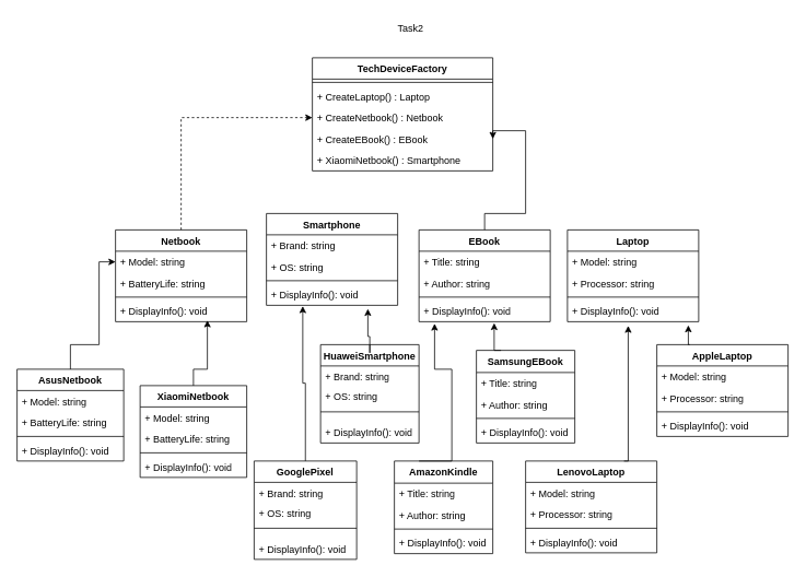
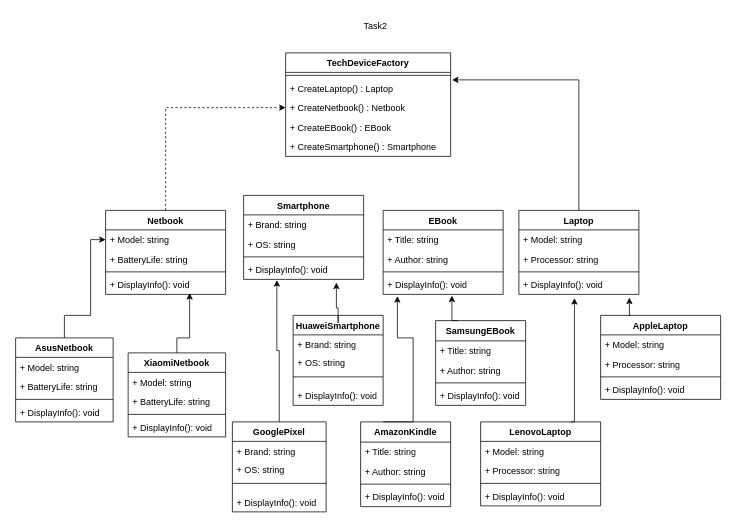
  <mxCell id="0" />
  <mxCell id="1" parent="0" />
  <mxCell id="2" value="Task2" style="text;html=1;align=center;verticalAlign=middle;whiteSpace=wrap;rounded=0;" vertex="1" parent="1"><mxGeometry x="470" y="20" width="60" height="30" as="geometry" /></mxCell>
  <mxCell id="3" value="TechDeviceFactory" style="swimlane;fontStyle=1;align=center;verticalAlign=top;childLayout=stackLayout;horizontal=1;startSize=26;horizontalStack=0;resizeParent=1;resizeParentMax=0;resizeLast=0;collapsible=1;marginBottom=0;whiteSpace=wrap;html=1;" vertex="1" parent="1"><mxGeometry x="380" y="70" width="220" height="138" as="geometry"><mxRectangle x="130" y="80" width="150" height="30" as="alternateBounds" /></mxGeometry></mxCell>
  <mxCell id="4" value="" style="line;strokeWidth=1;fillColor=none;align=left;verticalAlign=middle;spacingTop=-1;spacingLeft=3;spacingRight=3;rotatable=0;labelPosition=right;points=[];portConstraint=eastwest;strokeColor=inherit;" vertex="1" parent="3"><mxGeometry y="26" width="220" height="8" as="geometry" /></mxCell>
  <mxCell id="5" value="+ CreateLaptop() : Laptop" style="text;strokeColor=none;fillColor=none;align=left;verticalAlign=top;spacingLeft=4;spacingRight=4;overflow=hidden;rotatable=0;points=[[0,0.5],[1,0.5]];portConstraint=eastwest;whiteSpace=wrap;html=1;" vertex="1" parent="3"><mxGeometry y="34" width="220" height="26" as="geometry" /></mxCell>
  <mxCell id="6" value="+ CreateNetbook() : Netbook" style="text;strokeColor=none;fillColor=none;align=left;verticalAlign=top;spacingLeft=4;spacingRight=4;overflow=hidden;rotatable=0;points=[[0,0.5],[1,0.5]];portConstraint=eastwest;whiteSpace=wrap;html=1;" vertex="1" parent="3"><mxGeometry y="60" width="220" height="26" as="geometry" /></mxCell>
  <mxCell id="7" value="+ CreateEBook() : EBook&lt;div&gt;&lt;br/&gt;&lt;/div&gt;" style="text;strokeColor=none;fillColor=none;align=left;verticalAlign=top;spacingLeft=4;spacingRight=4;overflow=hidden;rotatable=0;points=[[0,0.5],[1,0.5]];portConstraint=eastwest;whiteSpace=wrap;html=1;" vertex="1" parent="3"><mxGeometry y="86" width="220" height="26" as="geometry" /></mxCell>
- <mxCell id="8" value="+ XiaomiNetbook() : Smartphone&lt;div&gt;&lt;br&gt;&lt;/div&gt;" style="text;strokeColor=none;fillColor=none;align=left;verticalAlign=top;spacingLeft=4;spacingRight=4;overflow=hidden;rotatable=0;points=[[0,0.5],[1,0.5]];portConstraint=eastwest;whiteSpace=wrap;html=1;" vertex="1" parent="3"><mxGeometry y="112" width="220" height="26" as="geometry" /></mxCell>
+ <mxCell id="8" value="+ CreateSmartphone() : Smartphone&lt;div&gt;&lt;br&gt;&lt;/div&gt;" style="text;strokeColor=none;fillColor=none;align=left;verticalAlign=top;spacingLeft=4;spacingRight=4;overflow=hidden;rotatable=0;points=[[0,0.5],[1,0.5]];portConstraint=eastwest;whiteSpace=wrap;html=1;" vertex="1" parent="3"><mxGeometry y="112" width="220" height="26" as="geometry" /></mxCell>
+ <mxCell id="9" style="edgeStyle=orthogonalEdgeStyle;rounded=0;orthogonalLoop=1;jettySize=auto;html=1;exitX=0.5;exitY=0;exitDx=0;exitDy=0;entryX=1.009;entryY=0.077;entryDx=0;entryDy=0;entryPerimeter=0;" edge="1" parent="1" source="10" target="5"><mxGeometry relative="1" as="geometry" /></mxCell>
  <mxCell id="10" value="Laptop" style="swimlane;fontStyle=1;align=center;verticalAlign=top;childLayout=stackLayout;horizontal=1;startSize=26;horizontalStack=0;resizeParent=1;resizeParentMax=0;resizeLast=0;collapsible=1;marginBottom=0;whiteSpace=wrap;html=1;" vertex="1" parent="1"><mxGeometry x="691" y="280" width="160" height="112" as="geometry" /></mxCell>
  <mxCell id="11" value="+ Model: string" style="text;strokeColor=none;fillColor=none;align=left;verticalAlign=top;spacingLeft=4;spacingRight=4;overflow=hidden;rotatable=0;points=[[0,0.5],[1,0.5]];portConstraint=eastwest;whiteSpace=wrap;html=1;" vertex="1" parent="10"><mxGeometry y="26" width="160" height="26" as="geometry" /></mxCell>
  <mxCell id="12" value="+ Processor: string" style="text;strokeColor=none;fillColor=none;align=left;verticalAlign=top;spacingLeft=4;spacingRight=4;overflow=hidden;rotatable=0;points=[[0,0.5],[1,0.5]];portConstraint=eastwest;whiteSpace=wrap;html=1;" vertex="1" parent="10"><mxGeometry y="52" width="160" height="26" as="geometry" /></mxCell>
  <mxCell id="13" value="" style="line;strokeWidth=1;fillColor=none;align=left;verticalAlign=middle;spacingTop=-1;spacingLeft=3;spacingRight=3;rotatable=0;labelPosition=right;points=[];portConstraint=eastwest;strokeColor=inherit;" vertex="1" parent="10"><mxGeometry y="78" width="160" height="8" as="geometry" /></mxCell>
  <mxCell id="14" value="+ DisplayInfo(): void" style="text;strokeColor=none;fillColor=none;align=left;verticalAlign=top;spacingLeft=4;spacingRight=4;overflow=hidden;rotatable=0;points=[[0,0.5],[1,0.5]];portConstraint=eastwest;whiteSpace=wrap;html=1;" vertex="1" parent="10"><mxGeometry y="86" width="160" height="26" as="geometry" /></mxCell>
  <mxCell id="15" value="EBook" style="swimlane;fontStyle=1;align=center;verticalAlign=top;childLayout=stackLayout;horizontal=1;startSize=26;horizontalStack=0;resizeParent=1;resizeParentMax=0;resizeLast=0;collapsible=1;marginBottom=0;whiteSpace=wrap;html=1;" vertex="1" parent="1"><mxGeometry x="510" y="280" width="160" height="112" as="geometry" /></mxCell>
  <mxCell id="16" value="+ Title: string" style="text;strokeColor=none;fillColor=none;align=left;verticalAlign=top;spacingLeft=4;spacingRight=4;overflow=hidden;rotatable=0;points=[[0,0.5],[1,0.5]];portConstraint=eastwest;whiteSpace=wrap;html=1;" vertex="1" parent="15"><mxGeometry y="26" width="160" height="26" as="geometry" /></mxCell>
  <mxCell id="17" value="+ Author: string" style="text;strokeColor=none;fillColor=none;align=left;verticalAlign=top;spacingLeft=4;spacingRight=4;overflow=hidden;rotatable=0;points=[[0,0.5],[1,0.5]];portConstraint=eastwest;whiteSpace=wrap;html=1;" vertex="1" parent="15"><mxGeometry y="52" width="160" height="26" as="geometry" /></mxCell>
  <mxCell id="18" value="" style="line;strokeWidth=1;fillColor=none;align=left;verticalAlign=middle;spacingTop=-1;spacingLeft=3;spacingRight=3;rotatable=0;labelPosition=right;points=[];portConstraint=eastwest;strokeColor=inherit;" vertex="1" parent="15"><mxGeometry y="78" width="160" height="8" as="geometry" /></mxCell>
  <mxCell id="19" value="+ DisplayInfo(): void" style="text;strokeColor=none;fillColor=none;align=left;verticalAlign=top;spacingLeft=4;spacingRight=4;overflow=hidden;rotatable=0;points=[[0,0.5],[1,0.5]];portConstraint=eastwest;whiteSpace=wrap;html=1;" vertex="1" parent="15"><mxGeometry y="86" width="160" height="26" as="geometry" /></mxCell>
  <mxCell id="20" value="Smartphone" style="swimlane;fontStyle=1;align=center;verticalAlign=top;childLayout=stackLayout;horizontal=1;startSize=26;horizontalStack=0;resizeParent=1;resizeParentMax=0;resizeLast=0;collapsible=1;marginBottom=0;whiteSpace=wrap;html=1;" vertex="1" parent="1"><mxGeometry x="324" y="260" width="160" height="112" as="geometry" /></mxCell>
  <mxCell id="21" value="+ Brand: string" style="text;strokeColor=none;fillColor=none;align=left;verticalAlign=top;spacingLeft=4;spacingRight=4;overflow=hidden;rotatable=0;points=[[0,0.5],[1,0.5]];portConstraint=eastwest;whiteSpace=wrap;html=1;" vertex="1" parent="20"><mxGeometry y="26" width="160" height="26" as="geometry" /></mxCell>
  <mxCell id="22" value="+ OS: string" style="text;strokeColor=none;fillColor=none;align=left;verticalAlign=top;spacingLeft=4;spacingRight=4;overflow=hidden;rotatable=0;points=[[0,0.5],[1,0.5]];portConstraint=eastwest;whiteSpace=wrap;html=1;" vertex="1" parent="20"><mxGeometry y="52" width="160" height="26" as="geometry" /></mxCell>
  <mxCell id="23" value="" style="line;strokeWidth=1;fillColor=none;align=left;verticalAlign=middle;spacingTop=-1;spacingLeft=3;spacingRight=3;rotatable=0;labelPosition=right;points=[];portConstraint=eastwest;strokeColor=inherit;" vertex="1" parent="20"><mxGeometry y="78" width="160" height="8" as="geometry" /></mxCell>
  <mxCell id="24" value="+ DisplayInfo(): void" style="text;strokeColor=none;fillColor=none;align=left;verticalAlign=top;spacingLeft=4;spacingRight=4;overflow=hidden;rotatable=0;points=[[0,0.5],[1,0.5]];portConstraint=eastwest;whiteSpace=wrap;html=1;" vertex="1" parent="20"><mxGeometry y="86" width="160" height="26" as="geometry" /></mxCell>
  <mxCell id="25" style="edgeStyle=orthogonalEdgeStyle;rounded=0;orthogonalLoop=1;jettySize=auto;html=1;exitX=0.5;exitY=0;exitDx=0;exitDy=0;entryX=0;entryY=0.5;entryDx=0;entryDy=0;dashed=1;" edge="1" parent="1" source="26" target="6"><mxGeometry relative="1" as="geometry" /></mxCell>
  <mxCell id="26" value="Netbook" style="swimlane;fontStyle=1;align=center;verticalAlign=top;childLayout=stackLayout;horizontal=1;startSize=26;horizontalStack=0;resizeParent=1;resizeParentMax=0;resizeLast=0;collapsible=1;marginBottom=0;whiteSpace=wrap;html=1;" vertex="1" parent="1"><mxGeometry x="140" y="280" width="160" height="112" as="geometry" /></mxCell>
  <mxCell id="27" value="+ Model: string" style="text;strokeColor=none;fillColor=none;align=left;verticalAlign=top;spacingLeft=4;spacingRight=4;overflow=hidden;rotatable=0;points=[[0,0.5],[1,0.5]];portConstraint=eastwest;whiteSpace=wrap;html=1;" vertex="1" parent="26"><mxGeometry y="26" width="160" height="26" as="geometry" /></mxCell>
  <mxCell id="28" value="+ BatteryLife: string" style="text;strokeColor=none;fillColor=none;align=left;verticalAlign=top;spacingLeft=4;spacingRight=4;overflow=hidden;rotatable=0;points=[[0,0.5],[1,0.5]];portConstraint=eastwest;whiteSpace=wrap;html=1;" vertex="1" parent="26"><mxGeometry y="52" width="160" height="26" as="geometry" /></mxCell>
  <mxCell id="29" value="" style="line;strokeWidth=1;fillColor=none;align=left;verticalAlign=middle;spacingTop=-1;spacingLeft=3;spacingRight=3;rotatable=0;labelPosition=right;points=[];portConstraint=eastwest;strokeColor=inherit;" vertex="1" parent="26"><mxGeometry y="78" width="160" height="8" as="geometry" /></mxCell>
  <mxCell id="30" value="+ DisplayInfo(): void" style="text;strokeColor=none;fillColor=none;align=left;verticalAlign=top;spacingLeft=4;spacingRight=4;overflow=hidden;rotatable=0;points=[[0,0.5],[1,0.5]];portConstraint=eastwest;whiteSpace=wrap;html=1;" vertex="1" parent="26"><mxGeometry y="86" width="160" height="26" as="geometry" /></mxCell>
- <mxCell id="31" style="edgeStyle=orthogonalEdgeStyle;rounded=0;orthogonalLoop=1;jettySize=auto;html=1;exitX=0.5;exitY=0;exitDx=0;exitDy=0;entryX=1;entryY=0.5;entryDx=0;entryDy=0;" edge="1" parent="1" source="15" target="7"><mxGeometry relative="1" as="geometry"><Array as="points"><mxPoint x="590" y="260" /><mxPoint x="640" y="260" /><mxPoint x="640" y="159" /></Array></mxGeometry></mxCell>
  <mxCell id="32" style="edgeStyle=orthogonalEdgeStyle;rounded=0;orthogonalLoop=1;jettySize=auto;html=1;exitX=0.5;exitY=0;exitDx=0;exitDy=0;entryX=0;entryY=0.5;entryDx=0;entryDy=0;" edge="1" parent="1" source="33" target="27"><mxGeometry relative="1" as="geometry"><Array as="points"><mxPoint x="120" y="420" /><mxPoint x="120" y="319" /></Array></mxGeometry></mxCell>
  <mxCell id="33" value="AsusNetbook" style="swimlane;fontStyle=1;align=center;verticalAlign=top;childLayout=stackLayout;horizontal=1;startSize=26;horizontalStack=0;resizeParent=1;resizeParentMax=0;resizeLast=0;collapsible=1;marginBottom=0;whiteSpace=wrap;html=1;" vertex="1" parent="1"><mxGeometry y="450" width="130" height="112" as="geometry" x="20" /></mxCell>
  <mxCell id="34" value="+ Model: string" style="text;strokeColor=none;fillColor=none;align=left;verticalAlign=top;spacingLeft=4;spacingRight=4;overflow=hidden;rotatable=0;points=[[0,0.5],[1,0.5]];portConstraint=eastwest;whiteSpace=wrap;html=1;" vertex="1" parent="33"><mxGeometry y="26" width="130" height="26" as="geometry" /></mxCell>
  <mxCell id="35" value="+ BatteryLife: string" style="text;strokeColor=none;fillColor=none;align=left;verticalAlign=top;spacingLeft=4;spacingRight=4;overflow=hidden;rotatable=0;points=[[0,0.5],[1,0.5]];portConstraint=eastwest;whiteSpace=wrap;html=1;" vertex="1" parent="33"><mxGeometry y="52" width="130" height="26" as="geometry" /></mxCell>
  <mxCell id="36" value="" style="line;strokeWidth=1;fillColor=none;align=left;verticalAlign=middle;spacingTop=-1;spacingLeft=3;spacingRight=3;rotatable=0;labelPosition=right;points=[];portConstraint=eastwest;strokeColor=inherit;" vertex="1" parent="33"><mxGeometry y="78" width="130" height="8" as="geometry" /></mxCell>
  <mxCell id="37" value="+ DisplayInfo(): void" style="text;strokeColor=none;fillColor=none;align=left;verticalAlign=top;spacingLeft=4;spacingRight=4;overflow=hidden;rotatable=0;points=[[0,0.5],[1,0.5]];portConstraint=eastwest;whiteSpace=wrap;html=1;" vertex="1" parent="33"><mxGeometry y="86" width="130" height="26" as="geometry" /></mxCell>
  <mxCell id="38" value="XiaomiNetbook" style="swimlane;fontStyle=1;align=center;verticalAlign=top;childLayout=stackLayout;horizontal=1;startSize=26;horizontalStack=0;resizeParent=1;resizeParentMax=0;resizeLast=0;collapsible=1;marginBottom=0;whiteSpace=wrap;html=1;" vertex="1" parent="1"><mxGeometry x="170" y="470" width="130" height="112" as="geometry" /></mxCell>
  <mxCell id="39" value="+ Model: string" style="text;strokeColor=none;fillColor=none;align=left;verticalAlign=top;spacingLeft=4;spacingRight=4;overflow=hidden;rotatable=0;points=[[0,0.5],[1,0.5]];portConstraint=eastwest;whiteSpace=wrap;html=1;" vertex="1" parent="38"><mxGeometry y="26" width="130" height="26" as="geometry" /></mxCell>
  <mxCell id="40" value="+ BatteryLife: string" style="text;strokeColor=none;fillColor=none;align=left;verticalAlign=top;spacingLeft=4;spacingRight=4;overflow=hidden;rotatable=0;points=[[0,0.5],[1,0.5]];portConstraint=eastwest;whiteSpace=wrap;html=1;" vertex="1" parent="38"><mxGeometry y="52" width="130" height="26" as="geometry" /></mxCell>
  <mxCell id="41" value="" style="line;strokeWidth=1;fillColor=none;align=left;verticalAlign=middle;spacingTop=-1;spacingLeft=3;spacingRight=3;rotatable=0;labelPosition=right;points=[];portConstraint=eastwest;strokeColor=inherit;" vertex="1" parent="38"><mxGeometry y="78" width="130" height="8" as="geometry" /></mxCell>
  <mxCell id="42" value="+ DisplayInfo(): void" style="text;strokeColor=none;fillColor=none;align=left;verticalAlign=top;spacingLeft=4;spacingRight=4;overflow=hidden;rotatable=0;points=[[0,0.5],[1,0.5]];portConstraint=eastwest;whiteSpace=wrap;html=1;" vertex="1" parent="38"><mxGeometry y="86" width="130" height="26" as="geometry" /></mxCell>
  <mxCell id="43" style="edgeStyle=orthogonalEdgeStyle;rounded=0;orthogonalLoop=1;jettySize=auto;html=1;exitX=0.5;exitY=0;exitDx=0;exitDy=0;entryX=0.7;entryY=0.936;entryDx=0;entryDy=0;entryPerimeter=0;" edge="1" parent="1" source="38" target="30"><mxGeometry relative="1" as="geometry"><Array as="points"><mxPoint x="235" y="450" /><mxPoint x="252" y="450" /></Array></mxGeometry></mxCell>
  <mxCell id="44" value="HuaweiSmartphone" style="swimlane;fontStyle=1;align=center;verticalAlign=top;childLayout=stackLayout;horizontal=1;startSize=26;horizontalStack=0;resizeParent=1;resizeParentMax=0;resizeLast=0;collapsible=1;marginBottom=0;whiteSpace=wrap;html=1;" vertex="1" parent="1"><mxGeometry x="390" y="420" width="120" height="120" as="geometry" /></mxCell>
  <mxCell id="45" value="+ Brand: string" style="text;strokeColor=none;fillColor=none;align=left;verticalAlign=top;spacingLeft=4;spacingRight=4;overflow=hidden;rotatable=0;points=[[0,0.5],[1,0.5]];portConstraint=eastwest;whiteSpace=wrap;html=1;" vertex="1" parent="44"><mxGeometry y="26" width="120" height="24" as="geometry" /></mxCell>
  <mxCell id="46" value="+ OS: string" style="text;strokeColor=none;fillColor=none;align=left;verticalAlign=top;spacingLeft=4;spacingRight=4;overflow=hidden;rotatable=0;points=[[0,0.5],[1,0.5]];portConstraint=eastwest;whiteSpace=wrap;html=1;" vertex="1" parent="44"><mxGeometry y="50" width="120" height="20" as="geometry" /></mxCell>
  <mxCell id="47" value="" style="line;strokeWidth=1;fillColor=none;align=left;verticalAlign=middle;spacingTop=-1;spacingLeft=3;spacingRight=3;rotatable=0;labelPosition=right;points=[];portConstraint=eastwest;strokeColor=inherit;" vertex="1" parent="44"><mxGeometry y="70" width="120" height="24" as="geometry" /></mxCell>
  <mxCell id="48" value="+ DisplayInfo(): void" style="text;strokeColor=none;fillColor=none;align=left;verticalAlign=top;spacingLeft=4;spacingRight=4;overflow=hidden;rotatable=0;points=[[0,0.5],[1,0.5]];portConstraint=eastwest;whiteSpace=wrap;html=1;" vertex="1" parent="44"><mxGeometry y="94" width="120" height="26" as="geometry" /></mxCell>
  <mxCell id="49" style="edgeStyle=orthogonalEdgeStyle;rounded=0;orthogonalLoop=1;jettySize=auto;html=1;exitX=0.5;exitY=0;exitDx=0;exitDy=0;entryX=0.773;entryY=1.167;entryDx=0;entryDy=0;entryPerimeter=0;" edge="1" parent="1" source="44" target="24"><mxGeometry relative="1" as="geometry"><Array as="points"><mxPoint x="450" y="430" /><mxPoint x="450" y="410" /><mxPoint x="448" y="410" /></Array></mxGeometry></mxCell>
  <mxCell id="50" value="AmazonKindle" style="swimlane;fontStyle=1;align=center;verticalAlign=top;childLayout=stackLayout;horizontal=1;startSize=27;horizontalStack=0;resizeParent=1;resizeParentMax=0;resizeLast=0;collapsible=1;marginBottom=0;whiteSpace=wrap;html=1;" vertex="1" parent="1"><mxGeometry x="480" y="562" width="120" height="113" as="geometry" /></mxCell>
  <mxCell id="51" value="+ Title: string" style="text;strokeColor=none;fillColor=none;align=left;verticalAlign=top;spacingLeft=4;spacingRight=4;overflow=hidden;rotatable=0;points=[[0,0.5],[1,0.5]];portConstraint=eastwest;whiteSpace=wrap;html=1;" vertex="1" parent="50"><mxGeometry y="27" width="120" height="26" as="geometry" /></mxCell>
  <mxCell id="52" value="+ Author: string" style="text;strokeColor=none;fillColor=none;align=left;verticalAlign=top;spacingLeft=4;spacingRight=4;overflow=hidden;rotatable=0;points=[[0,0.5],[1,0.5]];portConstraint=eastwest;whiteSpace=wrap;html=1;" vertex="1" parent="50"><mxGeometry y="53" width="120" height="26" as="geometry" /></mxCell>
  <mxCell id="53" value="" style="line;strokeWidth=1;fillColor=none;align=left;verticalAlign=middle;spacingTop=-1;spacingLeft=3;spacingRight=3;rotatable=0;labelPosition=right;points=[];portConstraint=eastwest;strokeColor=inherit;" vertex="1" parent="50"><mxGeometry y="79" width="120" height="8" as="geometry" /></mxCell>
  <mxCell id="54" value="+ DisplayInfo(): void" style="text;strokeColor=none;fillColor=none;align=left;verticalAlign=top;spacingLeft=4;spacingRight=4;overflow=hidden;rotatable=0;points=[[0,0.5],[1,0.5]];portConstraint=eastwest;whiteSpace=wrap;html=1;" vertex="1" parent="50"><mxGeometry y="87" width="120" height="26" as="geometry" /></mxCell>
  <mxCell id="55" value="GooglePixel" style="swimlane;fontStyle=1;align=center;verticalAlign=top;childLayout=stackLayout;horizontal=1;startSize=26;horizontalStack=0;resizeParent=1;resizeParentMax=0;resizeLast=0;collapsible=1;marginBottom=0;whiteSpace=wrap;html=1;" vertex="1" parent="1"><mxGeometry x="309" y="562" width="125" height="120" as="geometry" /></mxCell>
  <mxCell id="56" value="+ Brand: string" style="text;strokeColor=none;fillColor=none;align=left;verticalAlign=top;spacingLeft=4;spacingRight=4;overflow=hidden;rotatable=0;points=[[0,0.5],[1,0.5]];portConstraint=eastwest;whiteSpace=wrap;html=1;" vertex="1" parent="55"><mxGeometry y="26" width="125" height="24" as="geometry" /></mxCell>
  <mxCell id="57" value="+ OS: string" style="text;strokeColor=none;fillColor=none;align=left;verticalAlign=top;spacingLeft=4;spacingRight=4;overflow=hidden;rotatable=0;points=[[0,0.5],[1,0.5]];portConstraint=eastwest;whiteSpace=wrap;html=1;" vertex="1" parent="55"><mxGeometry y="50" width="125" height="20" as="geometry" /></mxCell>
  <mxCell id="58" value="" style="line;strokeWidth=1;fillColor=none;align=left;verticalAlign=middle;spacingTop=-1;spacingLeft=3;spacingRight=3;rotatable=0;labelPosition=right;points=[];portConstraint=eastwest;strokeColor=inherit;" vertex="1" parent="55"><mxGeometry y="70" width="125" height="24" as="geometry" /></mxCell>
  <mxCell id="59" value="+ DisplayInfo(): void" style="text;strokeColor=none;fillColor=none;align=left;verticalAlign=top;spacingLeft=4;spacingRight=4;overflow=hidden;rotatable=0;points=[[0,0.5],[1,0.5]];portConstraint=eastwest;whiteSpace=wrap;html=1;" vertex="1" parent="55"><mxGeometry y="94" width="125" height="26" as="geometry" /></mxCell>
  <mxCell id="60" style="edgeStyle=orthogonalEdgeStyle;rounded=0;orthogonalLoop=1;jettySize=auto;html=1;exitX=0.5;exitY=0;exitDx=0;exitDy=0;entryX=0.277;entryY=1.038;entryDx=0;entryDy=0;entryPerimeter=0;" edge="1" parent="1" source="55" target="24"><mxGeometry relative="1" as="geometry" /></mxCell>
  <mxCell id="61" style="edgeStyle=orthogonalEdgeStyle;rounded=0;orthogonalLoop=1;jettySize=auto;html=1;exitX=0.25;exitY=0;exitDx=0;exitDy=0;entryX=0.119;entryY=1.09;entryDx=0;entryDy=0;entryPerimeter=0;" edge="1" parent="1" source="50" target="19"><mxGeometry relative="1" as="geometry"><Array as="points"><mxPoint x="550" y="450" /><mxPoint x="529" y="450" /></Array></mxGeometry></mxCell>
  <mxCell id="62" value="SamsungEBook" style="swimlane;fontStyle=1;align=center;verticalAlign=top;childLayout=stackLayout;horizontal=1;startSize=27;horizontalStack=0;resizeParent=1;resizeParentMax=0;resizeLast=0;collapsible=1;marginBottom=0;whiteSpace=wrap;html=1;" vertex="1" parent="1"><mxGeometry x="580" y="427" width="120" height="113" as="geometry" /></mxCell>
  <mxCell id="63" value="+ Title: string" style="text;strokeColor=none;fillColor=none;align=left;verticalAlign=top;spacingLeft=4;spacingRight=4;overflow=hidden;rotatable=0;points=[[0,0.5],[1,0.5]];portConstraint=eastwest;whiteSpace=wrap;html=1;" vertex="1" parent="62"><mxGeometry y="27" width="120" height="26" as="geometry" /></mxCell>
  <mxCell id="64" value="+ Author: string" style="text;strokeColor=none;fillColor=none;align=left;verticalAlign=top;spacingLeft=4;spacingRight=4;overflow=hidden;rotatable=0;points=[[0,0.5],[1,0.5]];portConstraint=eastwest;whiteSpace=wrap;html=1;" vertex="1" parent="62"><mxGeometry y="53" width="120" height="26" as="geometry" /></mxCell>
  <mxCell id="65" value="" style="line;strokeWidth=1;fillColor=none;align=left;verticalAlign=middle;spacingTop=-1;spacingLeft=3;spacingRight=3;rotatable=0;labelPosition=right;points=[];portConstraint=eastwest;strokeColor=inherit;" vertex="1" parent="62"><mxGeometry y="79" width="120" height="8" as="geometry" /></mxCell>
  <mxCell id="66" value="+ DisplayInfo(): void" style="text;strokeColor=none;fillColor=none;align=left;verticalAlign=top;spacingLeft=4;spacingRight=4;overflow=hidden;rotatable=0;points=[[0,0.5],[1,0.5]];portConstraint=eastwest;whiteSpace=wrap;html=1;" vertex="1" parent="62"><mxGeometry y="87" width="120" height="26" as="geometry" /></mxCell>
  <mxCell id="67" style="edgeStyle=orthogonalEdgeStyle;rounded=0;orthogonalLoop=1;jettySize=auto;html=1;exitX=0.25;exitY=0;exitDx=0;exitDy=0;entryX=0.573;entryY=1.064;entryDx=0;entryDy=0;entryPerimeter=0;" edge="1" parent="1" source="62" target="19"><mxGeometry relative="1" as="geometry" /></mxCell>
  <mxCell id="68" value="LenovoLaptop" style="swimlane;fontStyle=1;align=center;verticalAlign=top;childLayout=stackLayout;horizontal=1;startSize=26;horizontalStack=0;resizeParent=1;resizeParentMax=0;resizeLast=0;collapsible=1;marginBottom=0;whiteSpace=wrap;html=1;" vertex="1" parent="1"><mxGeometry x="640" y="562" width="160" height="112" as="geometry" /></mxCell>
  <mxCell id="69" value="+ Model: string" style="text;strokeColor=none;fillColor=none;align=left;verticalAlign=top;spacingLeft=4;spacingRight=4;overflow=hidden;rotatable=0;points=[[0,0.5],[1,0.5]];portConstraint=eastwest;whiteSpace=wrap;html=1;" vertex="1" parent="68"><mxGeometry y="26" width="160" height="26" as="geometry" /></mxCell>
  <mxCell id="70" value="+ Processor: string" style="text;strokeColor=none;fillColor=none;align=left;verticalAlign=top;spacingLeft=4;spacingRight=4;overflow=hidden;rotatable=0;points=[[0,0.5],[1,0.5]];portConstraint=eastwest;whiteSpace=wrap;html=1;" vertex="1" parent="68"><mxGeometry y="52" width="160" height="26" as="geometry" /></mxCell>
  <mxCell id="71" value="" style="line;strokeWidth=1;fillColor=none;align=left;verticalAlign=middle;spacingTop=-1;spacingLeft=3;spacingRight=3;rotatable=0;labelPosition=right;points=[];portConstraint=eastwest;strokeColor=inherit;" vertex="1" parent="68"><mxGeometry y="78" width="160" height="8" as="geometry" /></mxCell>
  <mxCell id="72" value="+ DisplayInfo(): void" style="text;strokeColor=none;fillColor=none;align=left;verticalAlign=top;spacingLeft=4;spacingRight=4;overflow=hidden;rotatable=0;points=[[0,0.5],[1,0.5]];portConstraint=eastwest;whiteSpace=wrap;html=1;" vertex="1" parent="68"><mxGeometry y="86" width="160" height="26" as="geometry" /></mxCell>
  <mxCell id="73" value="AppleLaptop" style="swimlane;fontStyle=1;align=center;verticalAlign=top;childLayout=stackLayout;horizontal=1;startSize=26;horizontalStack=0;resizeParent=1;resizeParentMax=0;resizeLast=0;collapsible=1;marginBottom=0;whiteSpace=wrap;html=1;" vertex="1" parent="1"><mxGeometry x="800" y="420" width="160" height="112" as="geometry" /></mxCell>
  <mxCell id="74" value="+ Model: string" style="text;strokeColor=none;fillColor=none;align=left;verticalAlign=top;spacingLeft=4;spacingRight=4;overflow=hidden;rotatable=0;points=[[0,0.5],[1,0.5]];portConstraint=eastwest;whiteSpace=wrap;html=1;" vertex="1" parent="73"><mxGeometry y="26" width="160" height="26" as="geometry" /></mxCell>
  <mxCell id="75" value="+ Processor: string" style="text;strokeColor=none;fillColor=none;align=left;verticalAlign=top;spacingLeft=4;spacingRight=4;overflow=hidden;rotatable=0;points=[[0,0.5],[1,0.5]];portConstraint=eastwest;whiteSpace=wrap;html=1;" vertex="1" parent="73"><mxGeometry y="52" width="160" height="26" as="geometry" /></mxCell>
  <mxCell id="76" value="" style="line;strokeWidth=1;fillColor=none;align=left;verticalAlign=middle;spacingTop=-1;spacingLeft=3;spacingRight=3;rotatable=0;labelPosition=right;points=[];portConstraint=eastwest;strokeColor=inherit;" vertex="1" parent="73"><mxGeometry y="78" width="160" height="8" as="geometry" /></mxCell>
  <mxCell id="77" value="+ DisplayInfo(): void" style="text;strokeColor=none;fillColor=none;align=left;verticalAlign=top;spacingLeft=4;spacingRight=4;overflow=hidden;rotatable=0;points=[[0,0.5],[1,0.5]];portConstraint=eastwest;whiteSpace=wrap;html=1;" vertex="1" parent="73"><mxGeometry y="86" width="160" height="26" as="geometry" /></mxCell>
  <mxCell id="78" style="edgeStyle=orthogonalEdgeStyle;rounded=0;orthogonalLoop=1;jettySize=auto;html=1;exitX=0.25;exitY=0;exitDx=0;exitDy=0;entryX=0.921;entryY=1.167;entryDx=0;entryDy=0;entryPerimeter=0;" edge="1" parent="1" source="73" target="14"><mxGeometry relative="1" as="geometry" /></mxCell>
  <mxCell id="79" style="edgeStyle=orthogonalEdgeStyle;rounded=0;orthogonalLoop=1;jettySize=auto;html=1;exitX=0.75;exitY=0;exitDx=0;exitDy=0;entryX=0.463;entryY=1.192;entryDx=0;entryDy=0;entryPerimeter=0;" edge="1" parent="1" source="68" target="14"><mxGeometry relative="1" as="geometry"><Array as="points"><mxPoint x="765" y="562" /></Array></mxGeometry></mxCell>
